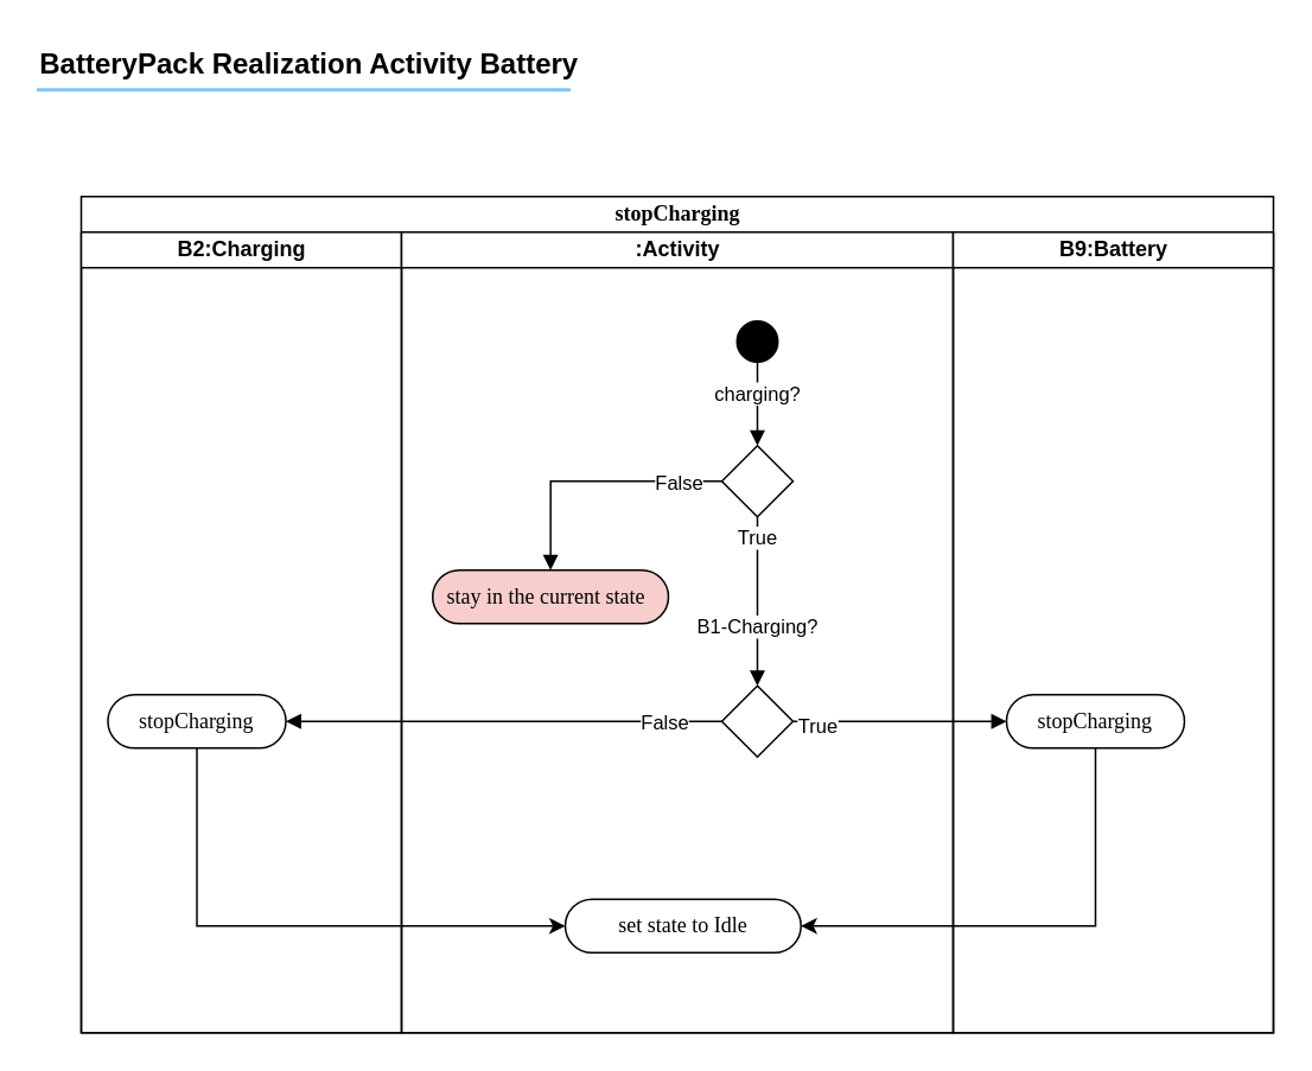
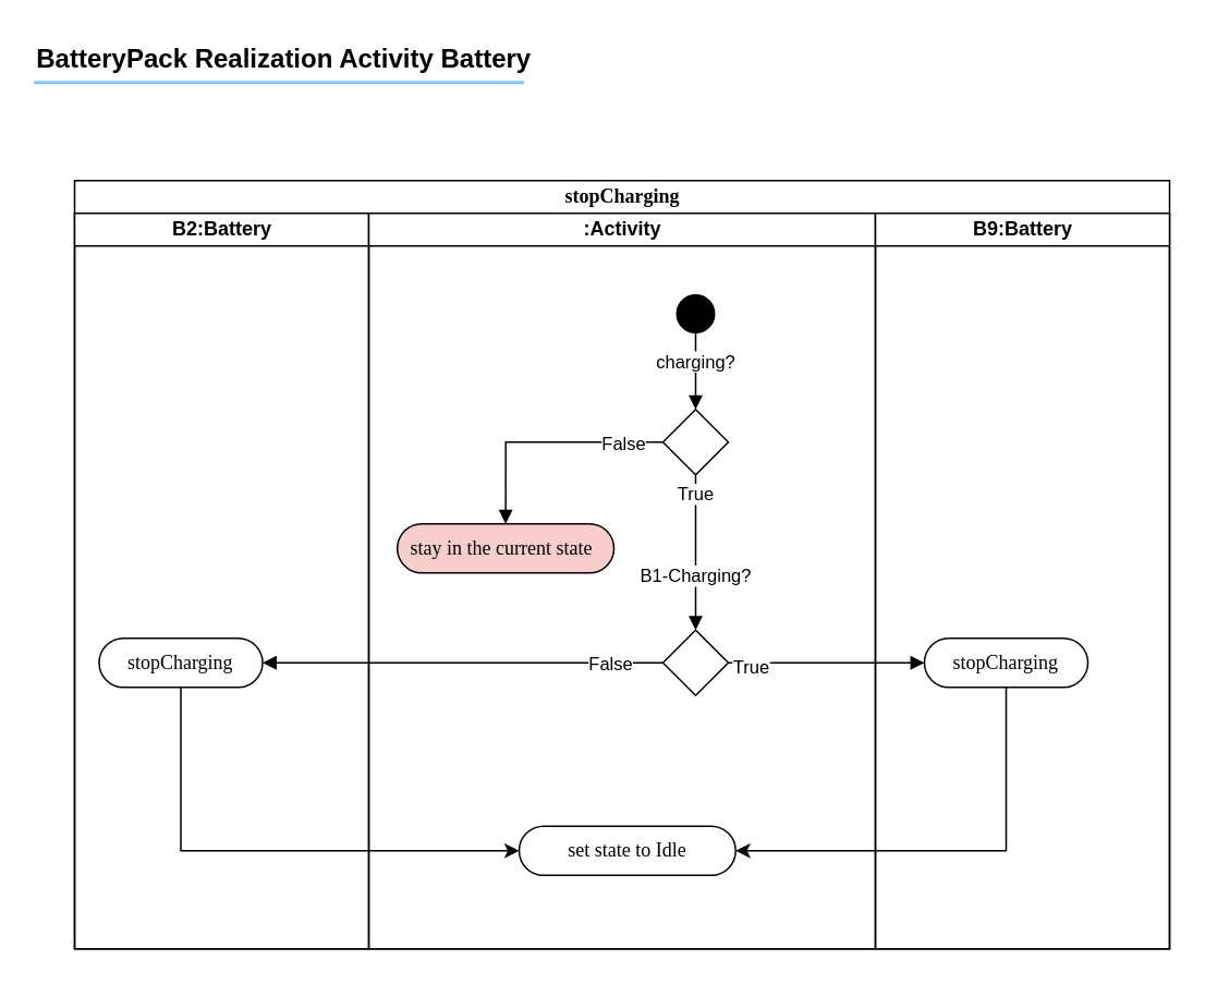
  <mxCell id="0" />
  <mxCell id="1" parent="0" />
  <mxCell id="2" value="&lt;b&gt;BatteryPack Realization Activity Battery&lt;/b&gt;" style="text;fontSize=16;verticalAlign=middle;strokeColor=none;fillColor=none;whiteSpace=wrap;html=1;" vertex="1" parent="1"><mxGeometry x="20" y="20" width="500" height="30" as="geometry" /></mxCell>
  <mxCell id="3" value="" style="dashed=0;shape=line;strokeWidth=2;noLabel=1;strokeColor=#0C8CF2;opacity=50;" vertex="1" parent="1"><mxGeometry x="20" y="45" width="300" height="10" as="geometry" /></mxCell>
  <mxCell id="4" value="stopCharging" style="swimlane;html=1;childLayout=stackLayout;startSize=20;rounded=0;shadow=0;comic=0;labelBackgroundColor=none;strokeWidth=1;fontFamily=Verdana;fontSize=12;align=center;" vertex="1" parent="1"><mxGeometry x="45" y="110" width="670" height="470" as="geometry"><mxRectangle x="45" y="640" width="70" height="30" as="alternateBounds" /></mxGeometry></mxCell>
- <mxCell id="5" value="B2:Charging" style="swimlane;html=1;startSize=20;" vertex="1" parent="4"><mxGeometry y="20" width="180" height="450" as="geometry"><mxRectangle x="570" y="20" width="40" height="1720" as="alternateBounds" /></mxGeometry></mxCell>
+ <mxCell id="5" value="B2:Battery" style="swimlane;html=1;startSize=20;" vertex="1" parent="4"><mxGeometry y="20" width="180" height="450" as="geometry"><mxRectangle x="570" y="20" width="40" height="1720" as="alternateBounds" /></mxGeometry></mxCell>
  <mxCell id="6" value="stopCharging" style="rounded=1;whiteSpace=wrap;html=1;shadow=0;comic=0;labelBackgroundColor=none;strokeWidth=1;fontFamily=Verdana;fontSize=12;align=center;arcSize=50;" vertex="1" parent="5"><mxGeometry x="15.0" y="260" width="100" height="30" as="geometry" /></mxCell>
  <mxCell id="7" style="edgeStyle=orthogonalEdgeStyle;rounded=0;orthogonalLoop=1;jettySize=auto;html=1;entryX=1;entryY=0.5;entryDx=0;entryDy=0;endArrow=block;endFill=1;exitX=0;exitY=0.5;exitDx=0;exitDy=0;" edge="1" parent="4" source="16" target="6"><mxGeometry relative="1" as="geometry"><Array as="points" /></mxGeometry></mxCell>
  <mxCell id="8" value="False" style="edgeLabel;html=1;align=center;verticalAlign=middle;resizable=0;points=[];" vertex="1" connectable="0" parent="7"><mxGeometry x="-0.45" y="-1" relative="1" as="geometry"><mxPoint x="34" y="1" as="offset" /></mxGeometry></mxCell>
  <mxCell id="9" value=":Activity" style="swimlane;html=1;startSize=20;" vertex="1" parent="4"><mxGeometry x="180" y="20" width="310" height="450" as="geometry"><mxRectangle y="20" width="40" height="420" as="alternateBounds" /></mxGeometry></mxCell>
  <mxCell id="10" style="edgeStyle=orthogonalEdgeStyle;rounded=0;orthogonalLoop=1;jettySize=auto;html=1;entryX=0.5;entryY=0;entryDx=0;entryDy=0;endArrow=block;endFill=1;" edge="1" parent="9" source="12" target="15"><mxGeometry relative="1" as="geometry" /></mxCell>
  <mxCell id="11" value="charging?" style="edgeLabel;html=1;align=center;verticalAlign=middle;resizable=0;points=[];" vertex="1" connectable="0" parent="10"><mxGeometry x="-0.277" y="-1" relative="1" as="geometry"><mxPoint as="offset" /></mxGeometry></mxCell>
  <mxCell id="12" value="" style="ellipse;whiteSpace=wrap;html=1;rounded=0;shadow=0;comic=0;labelBackgroundColor=none;strokeWidth=1;fillColor=#000000;fontFamily=Verdana;fontSize=12;align=center;" vertex="1" parent="9"><mxGeometry x="188.5" y="50" width="23" height="23" as="geometry" /></mxCell>
  <mxCell id="13" style="edgeStyle=orthogonalEdgeStyle;rounded=0;orthogonalLoop=1;jettySize=auto;html=1;entryX=0.5;entryY=0;entryDx=0;entryDy=0;endArrow=block;endFill=1;" edge="1" parent="9" source="15" target="17"><mxGeometry relative="1" as="geometry" /></mxCell>
  <mxCell id="14" value="False" style="edgeLabel;html=1;align=center;verticalAlign=middle;resizable=0;points=[];" vertex="1" connectable="0" parent="13"><mxGeometry x="-0.663" relative="1" as="geometry"><mxPoint as="offset" /></mxGeometry></mxCell>
  <mxCell id="15" value="" style="rhombus;whiteSpace=wrap;html=1;" vertex="1" parent="9"><mxGeometry x="180" y="120" width="40" height="40" as="geometry" /></mxCell>
  <mxCell id="16" value="" style="rhombus;whiteSpace=wrap;html=1;" vertex="1" parent="9"><mxGeometry x="180" y="255" width="40" height="40" as="geometry" /></mxCell>
  <mxCell id="17" value="stay in the current&lt;span style=&quot;background-color: transparent; color: light-dark(rgb(0, 0, 0), rgb(255, 255, 255));&quot;&gt;&amp;nbsp;state&amp;nbsp;&lt;/span&gt;&amp;nbsp;" style="rounded=1;whiteSpace=wrap;html=1;shadow=0;comic=0;labelBackgroundColor=none;strokeWidth=1;fontFamily=Verdana;fontSize=12;align=center;arcSize=50;fillColor=#f8cecc;" vertex="1" parent="9"><mxGeometry x="17.5" y="190" width="132.5" height="30" as="geometry" /></mxCell>
  <mxCell id="18" value="set state to Idle" style="rounded=1;whiteSpace=wrap;html=1;shadow=0;comic=0;labelBackgroundColor=none;strokeWidth=1;fontFamily=Verdana;fontSize=12;align=center;arcSize=50;" vertex="1" parent="9"><mxGeometry x="92" y="375" width="132.5" height="30" as="geometry" /></mxCell>
  <mxCell id="19" style="edgeStyle=orthogonalEdgeStyle;rounded=0;orthogonalLoop=1;jettySize=auto;html=1;entryX=0.5;entryY=0;entryDx=0;entryDy=0;endArrow=block;endFill=1;exitX=0.5;exitY=1;exitDx=0;exitDy=0;" edge="1" parent="9" source="15" target="16"><mxGeometry relative="1" as="geometry" /></mxCell>
  <mxCell id="20" value="True" style="edgeLabel;html=1;align=center;verticalAlign=middle;resizable=0;points=[];" vertex="1" connectable="0" parent="19"><mxGeometry x="-0.761" y="-1" relative="1" as="geometry"><mxPoint as="offset" /></mxGeometry></mxCell>
  <mxCell id="21" value="B1-Charging?" style="edgeLabel;html=1;align=center;verticalAlign=middle;resizable=0;points=[];" vertex="1" connectable="0" parent="19"><mxGeometry x="0.285" y="-1" relative="1" as="geometry"><mxPoint as="offset" /></mxGeometry></mxCell>
  <mxCell id="22" style="edgeStyle=orthogonalEdgeStyle;rounded=0;orthogonalLoop=1;jettySize=auto;html=1;entryX=0;entryY=0.5;entryDx=0;entryDy=0;endArrow=block;endFill=1;" edge="1" parent="4" source="16" target="25"><mxGeometry relative="1" as="geometry" /></mxCell>
  <mxCell id="23" value="True" style="edgeLabel;html=1;align=center;verticalAlign=middle;resizable=0;points=[];" vertex="1" connectable="0" parent="22"><mxGeometry x="-0.788" y="-2" relative="1" as="geometry"><mxPoint as="offset" /></mxGeometry></mxCell>
  <mxCell id="24" value="B9:Battery" style="swimlane;html=1;startSize=20;" vertex="1" parent="4"><mxGeometry x="490" y="20" width="180" height="450" as="geometry" /></mxCell>
  <mxCell id="25" value="stopCharging" style="rounded=1;whiteSpace=wrap;html=1;shadow=0;comic=0;labelBackgroundColor=none;strokeWidth=1;fontFamily=Verdana;fontSize=12;align=center;arcSize=50;" vertex="1" parent="24"><mxGeometry x="30" y="260" width="100" height="30" as="geometry" /></mxCell>
  <mxCell id="26" style="edgeStyle=orthogonalEdgeStyle;rounded=0;orthogonalLoop=1;jettySize=auto;html=1;entryX=1;entryY=0.5;entryDx=0;entryDy=0;exitX=0.5;exitY=1;exitDx=0;exitDy=0;" edge="1" parent="4" source="25" target="18"><mxGeometry relative="1" as="geometry" /></mxCell>
  <mxCell id="27" style="edgeStyle=orthogonalEdgeStyle;rounded=0;orthogonalLoop=1;jettySize=auto;html=1;entryX=0;entryY=0.5;entryDx=0;entryDy=0;exitX=0.5;exitY=1;exitDx=0;exitDy=0;" edge="1" parent="4" source="6" target="18"><mxGeometry relative="1" as="geometry" /></mxCell>
